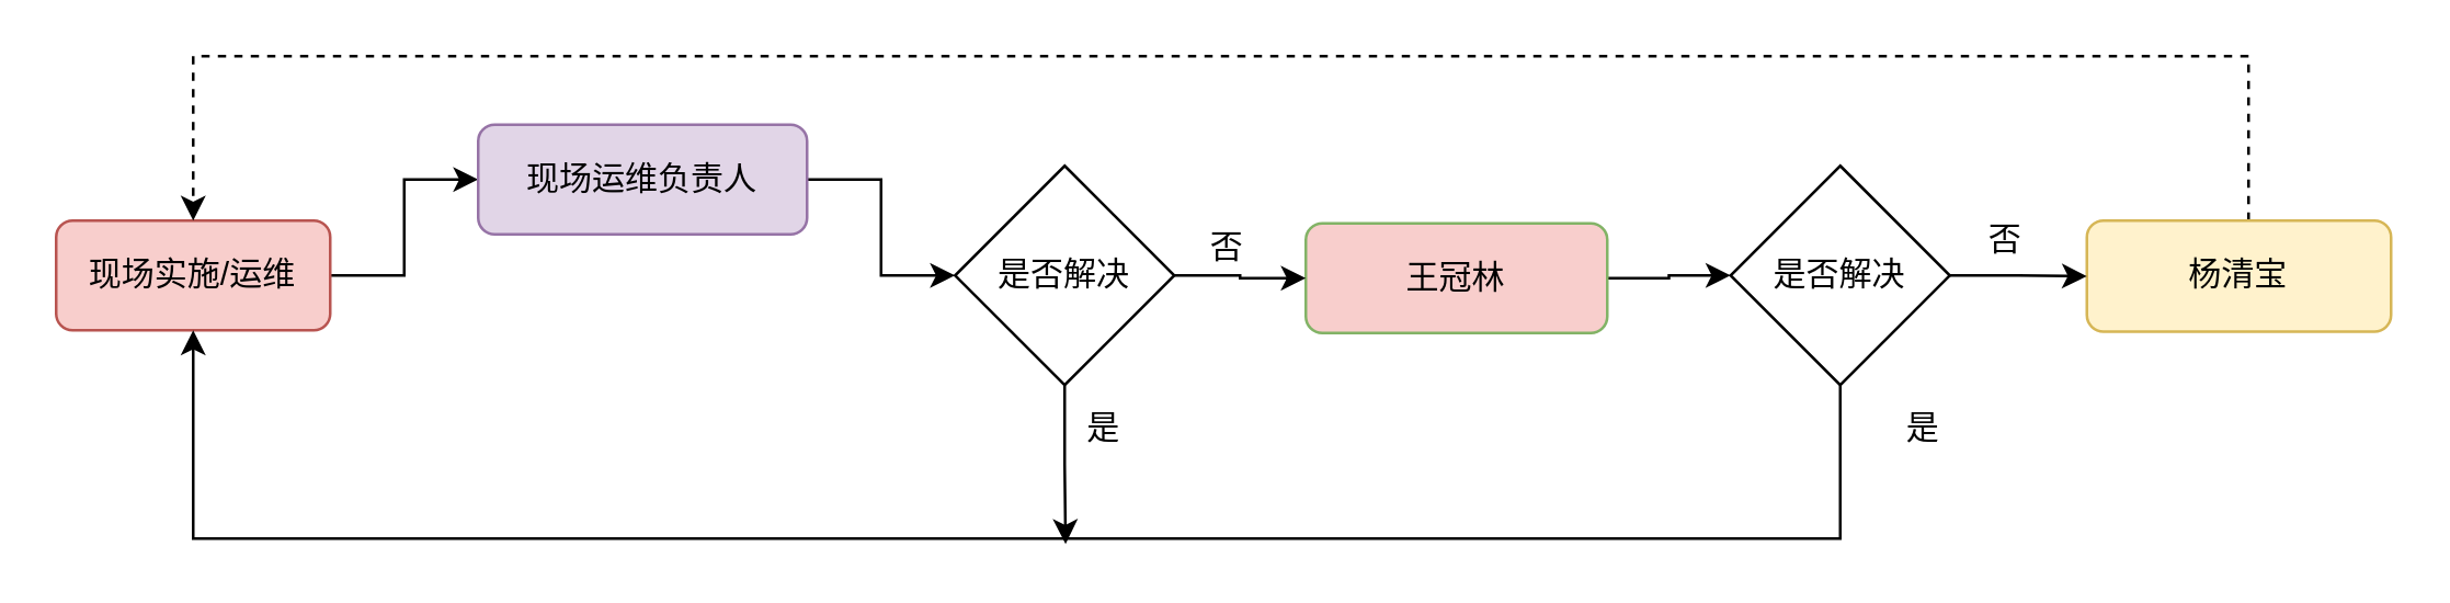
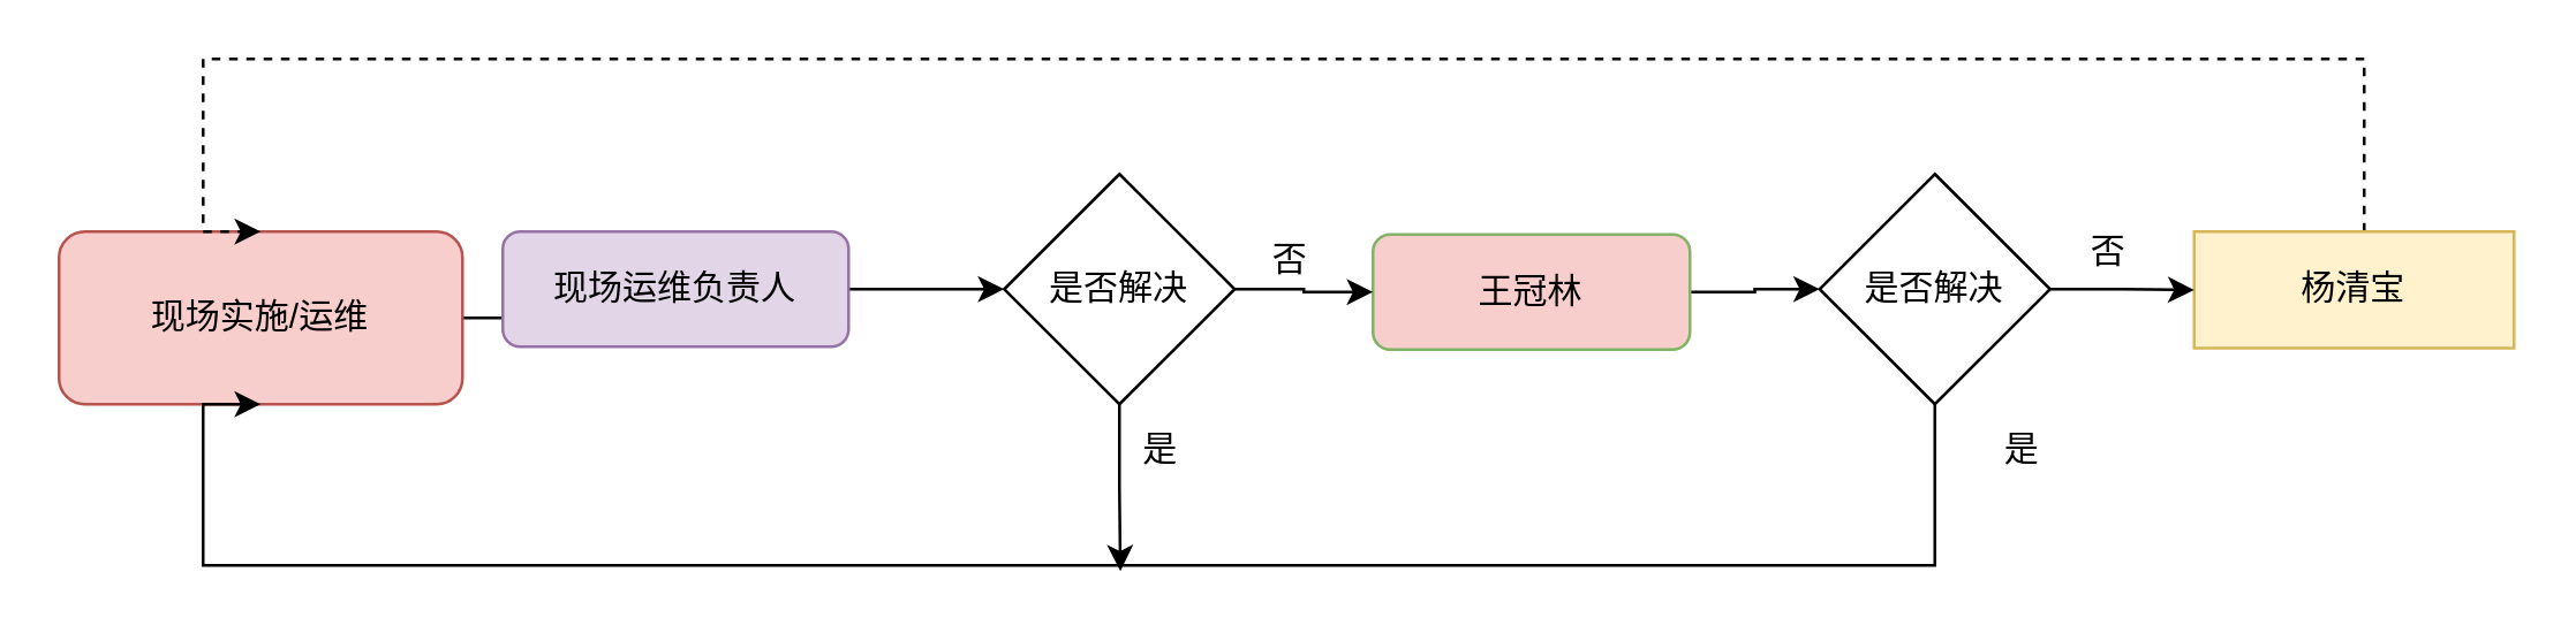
  <mxCell id="0" />
  <mxCell id="1" parent="0" />
  <mxCell id="2" value="" style="edgeStyle=orthogonalEdgeStyle;rounded=0;orthogonalLoop=1;jettySize=auto;html=1;" edge="1" parent="1" source="3" target="5"><mxGeometry relative="1" as="geometry" /></mxCell>
- <mxCell id="3" value="现场实施/运维" style="rounded=1;whiteSpace=wrap;html=1;fillColor=#f8cecc;strokeColor=#b85450;strokeWidth=1;perimeterSpacing=0;" vertex="1" parent="1"><mxGeometry x="20" y="80" width="100" height="40" as="geometry" /></mxCell>
+ <mxCell id="3" value="现场实施/运维" style="rounded=1;whiteSpace=wrap;html=1;fillColor=#f8cecc;strokeColor=#b85450;strokeWidth=1;perimeterSpacing=0;" vertex="1" parent="1"><mxGeometry x="20" y="80" width="140" height="60" as="geometry" /></mxCell>
  <mxCell id="4" style="edgeStyle=orthogonalEdgeStyle;rounded=0;orthogonalLoop=1;jettySize=auto;html=1;exitX=1;exitY=0.5;exitDx=0;exitDy=0;" edge="1" parent="1" source="5" target="12"><mxGeometry relative="1" as="geometry" /></mxCell>
- <mxCell id="5" value="现场运维负责人" style="whiteSpace=wrap;html=1;rounded=1;fillColor=#e1d5e7;strokeColor=#9673a6;strokeWidth=1;perimeterSpacing=0;" vertex="1" parent="1"><mxGeometry x="174" y="45" width="120" height="40" as="geometry" /></mxCell>
+ <mxCell id="5" value="现场运维负责人" style="whiteSpace=wrap;html=1;rounded=1;fillColor=#e1d5e7;strokeColor=#9673a6;strokeWidth=1;perimeterSpacing=0;" vertex="1" parent="1"><mxGeometry x="174" y="80" width="120" height="40" as="geometry" /></mxCell>
  <mxCell id="6" style="edgeStyle=orthogonalEdgeStyle;rounded=0;orthogonalLoop=1;jettySize=auto;html=1;entryX=0;entryY=0.5;entryDx=0;entryDy=0;" edge="1" parent="1" source="7" target="17"><mxGeometry relative="1" as="geometry" /></mxCell>
  <mxCell id="7" value="王冠林" style="whiteSpace=wrap;html=1;rounded=1;fillColor=#f8cecc;strokeColor=#82b366;strokeWidth=1;perimeterSpacing=0;" vertex="1" parent="1"><mxGeometry x="476" y="81" width="110" height="40" as="geometry" /></mxCell>
  <mxCell id="8" style="edgeStyle=orthogonalEdgeStyle;rounded=0;orthogonalLoop=1;jettySize=auto;html=1;entryX=0.5;entryY=0;entryDx=0;entryDy=0;dashed=1;" edge="1" parent="1" source="9" target="3"><mxGeometry relative="1" as="geometry"><Array as="points"><mxPoint x="820" y="20" /><mxPoint x="70" y="20" /></Array></mxGeometry></mxCell>
- <mxCell id="9" value="杨清宝" style="whiteSpace=wrap;html=1;rounded=1;fillColor=#fff2cc;strokeColor=#d6b656;strokeWidth=1;perimeterSpacing=0;" vertex="1" parent="1"><mxGeometry x="761" y="80" width="111" height="40.5" as="geometry" /></mxCell>
+ <mxCell id="9" value="杨清宝" style="whiteSpace=wrap;html=1;fillColor=#fff2cc;strokeColor=#d6b656;strokeWidth=1;perimeterSpacing=0;rounded=0;" vertex="1" parent="1"><mxGeometry x="761" y="80" width="111" height="40.5" as="geometry" /></mxCell>
  <mxCell id="10" style="edgeStyle=orthogonalEdgeStyle;rounded=0;orthogonalLoop=1;jettySize=auto;html=1;" edge="1" parent="1" source="12" target="7"><mxGeometry relative="1" as="geometry" /></mxCell>
  <mxCell id="11" style="edgeStyle=orthogonalEdgeStyle;rounded=0;orthogonalLoop=1;jettySize=auto;html=1;exitX=0.5;exitY=1;exitDx=0;exitDy=0;" edge="1" parent="1" source="12"><mxGeometry relative="1" as="geometry"><mxPoint x="388.333" y="198" as="targetPoint" /></mxGeometry></mxCell>
  <mxCell id="12" value="是否解决" style="rhombus;whiteSpace=wrap;html=1;strokeWidth=1;" vertex="1" parent="1"><mxGeometry x="348" y="60" width="80" height="80" as="geometry" /></mxCell>
  <mxCell id="13" value="否" style="text;html=1;align=center;verticalAlign=middle;resizable=0;points=[];autosize=1;strokeColor=none;fillColor=none;" vertex="1" parent="1"><mxGeometry x="432" y="77" width="30" height="26" as="geometry" /></mxCell>
  <mxCell id="14" value="是" style="text;html=1;align=center;verticalAlign=middle;resizable=0;points=[];autosize=1;strokeColor=none;fillColor=none;" vertex="1" parent="1"><mxGeometry x="387" y="143" width="30" height="26" as="geometry" /></mxCell>
  <mxCell id="15" value="" style="edgeStyle=orthogonalEdgeStyle;rounded=0;orthogonalLoop=1;jettySize=auto;html=1;" edge="1" parent="1" source="17" target="9"><mxGeometry relative="1" as="geometry" /></mxCell>
  <mxCell id="16" style="edgeStyle=orthogonalEdgeStyle;rounded=0;orthogonalLoop=1;jettySize=auto;html=1;entryX=0.5;entryY=1;entryDx=0;entryDy=0;" edge="1" parent="1" source="17" target="3"><mxGeometry relative="1" as="geometry"><Array as="points"><mxPoint x="671" y="196" /><mxPoint x="70" y="196" /></Array></mxGeometry></mxCell>
  <mxCell id="17" value="是否解决" style="rhombus;whiteSpace=wrap;html=1;strokeWidth=1;" vertex="1" parent="1"><mxGeometry x="631" y="60" width="80" height="80" as="geometry" /></mxCell>
  <mxCell id="18" value="否" style="text;html=1;align=center;verticalAlign=middle;resizable=0;points=[];autosize=1;strokeColor=none;fillColor=none;" vertex="1" parent="1"><mxGeometry x="716" y="74" width="30" height="26" as="geometry" /></mxCell>
  <mxCell id="19" value="是" style="text;html=1;align=center;verticalAlign=middle;resizable=0;points=[];autosize=1;strokeColor=none;fillColor=none;" vertex="1" parent="1"><mxGeometry x="686" y="143" width="30" height="26" as="geometry" /></mxCell>
